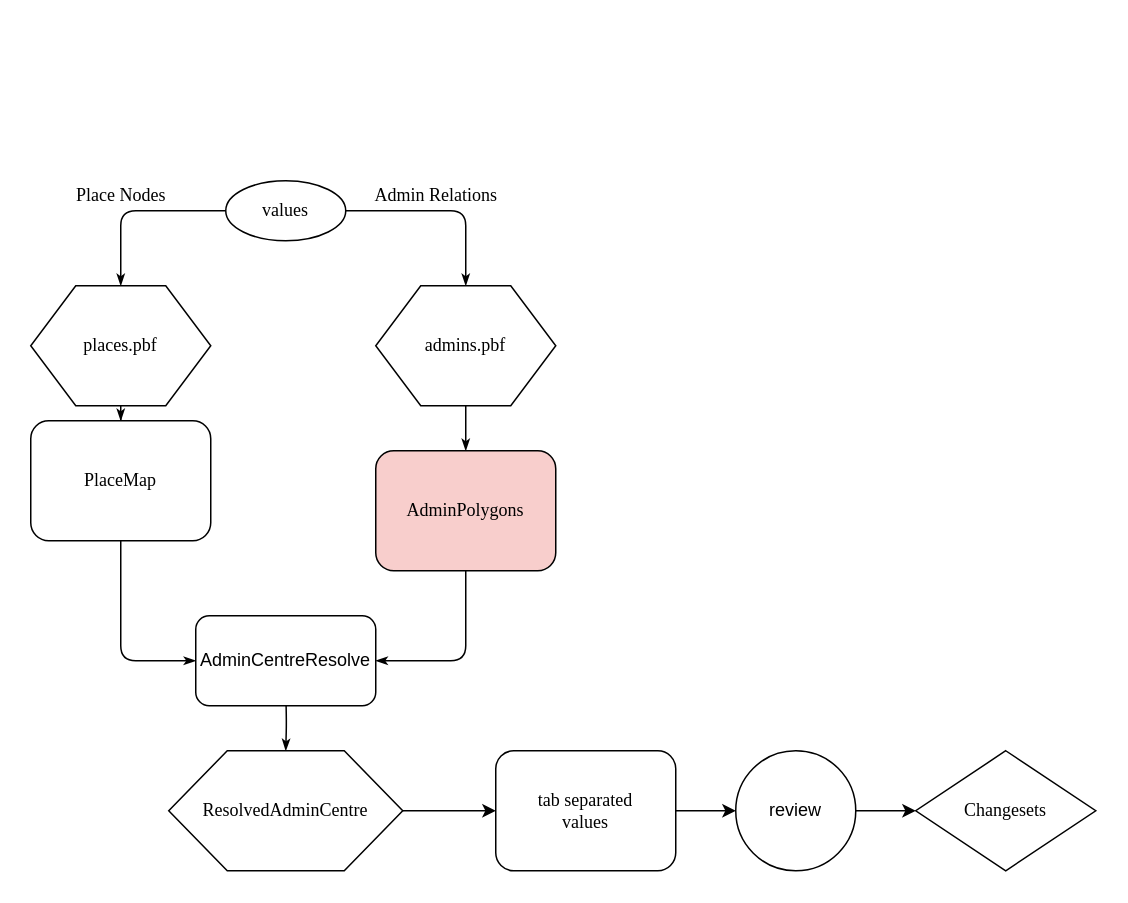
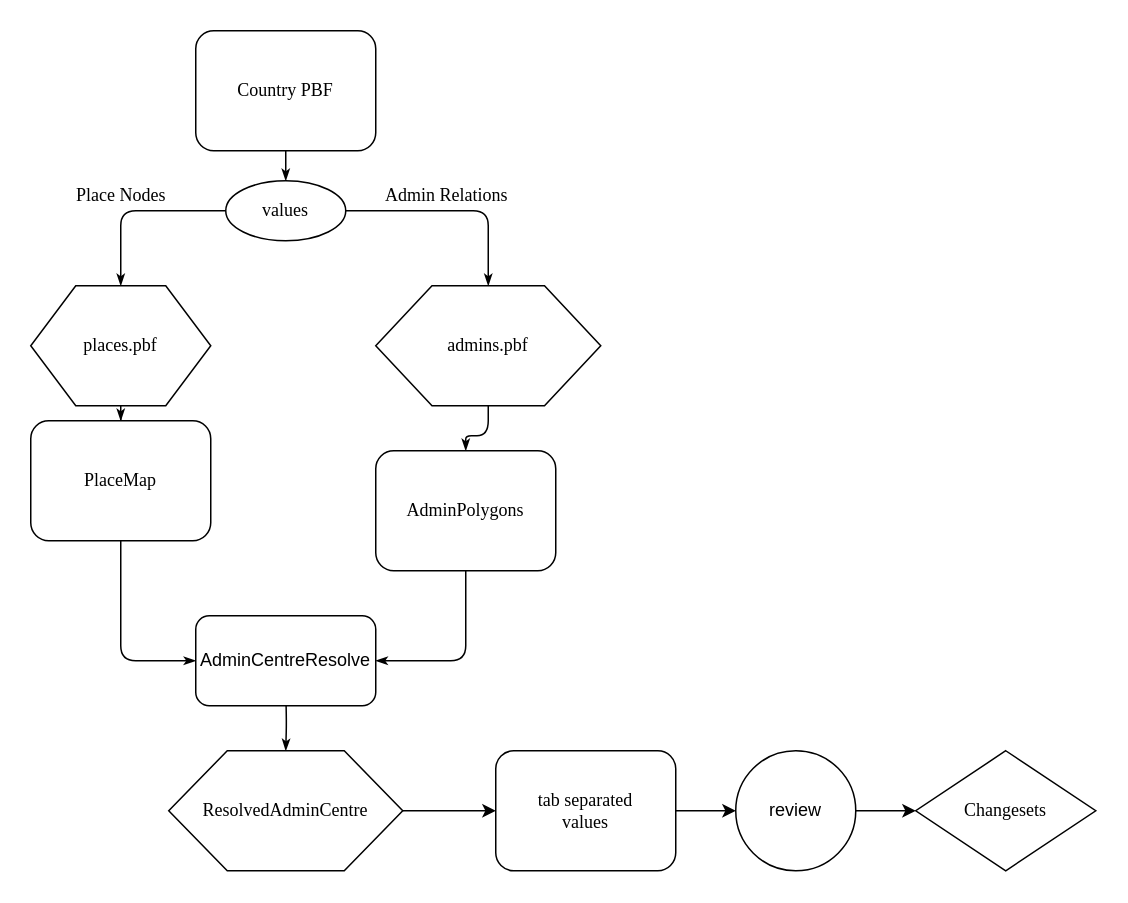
  <mxCell id="0" />
  <mxCell id="1" parent="0" />
+ <mxCell id="2" style="edgeStyle=orthogonalEdgeStyle;rounded=1;html=1;labelBackgroundColor=none;startArrow=none;startFill=0;startSize=5;endArrow=classicThin;endFill=1;endSize=5;jettySize=auto;orthogonalLoop=1;strokeWidth=1;fontFamily=Verdana;fontSize=8" parent="1" source="3" target="6" edge="1"><mxGeometry relative="1" as="geometry" /></mxCell>
+ <mxCell id="3" value="Country PBF" style="rounded=1;whiteSpace=wrap;html=1;shadow=0;labelBackgroundColor=none;strokeWidth=1;fontFamily=Verdana;fontSize=12;align=center;" parent="1" vertex="1"><mxGeometry x="130" y="20" width="120" height="80" as="geometry" /></mxCell>
  <mxCell id="4" value="Admin Relations" style="edgeStyle=orthogonalEdgeStyle;rounded=1;html=1;labelBackgroundColor=none;startArrow=none;startFill=0;startSize=5;endArrow=classicThin;endFill=1;endSize=5;jettySize=auto;orthogonalLoop=1;strokeWidth=1;fontFamily=Verdana;fontSize=12;" parent="1" source="6" target="10" edge="1"><mxGeometry x="-0.077" y="10" relative="1" as="geometry"><mxPoint as="offset" /></mxGeometry></mxCell>
  <mxCell id="5" value="Place Nodes" style="edgeStyle=orthogonalEdgeStyle;rounded=1;html=1;labelBackgroundColor=none;startArrow=none;startFill=0;startSize=5;endArrow=classicThin;endFill=1;endSize=5;jettySize=auto;orthogonalLoop=1;strokeWidth=1;fontFamily=Verdana;fontSize=12;" parent="1" source="6" target="8" edge="1"><mxGeometry x="0.167" y="-10" relative="1" as="geometry"><mxPoint x="10" y="-10" as="offset" /></mxGeometry></mxCell>
  <mxCell id="6" value="values" style="ellipse;whiteSpace=wrap;html=1;rounded=1;shadow=0;labelBackgroundColor=none;strokeWidth=1;fontFamily=Verdana;fontSize=12;align=center;" parent="1" vertex="1"><mxGeometry x="150" y="120" width="80" height="40" as="geometry" /></mxCell>
  <mxCell id="7" style="edgeStyle=orthogonalEdgeStyle;rounded=1;html=1;labelBackgroundColor=none;startArrow=none;startFill=0;startSize=5;endArrow=classicThin;endFill=1;endSize=5;jettySize=auto;orthogonalLoop=1;strokeWidth=1;fontFamily=Verdana;fontSize=8" parent="1" source="8" target="12" edge="1"><mxGeometry relative="1" as="geometry" /></mxCell>
  <mxCell id="8" value="places.pbf" style="shape=hexagon;perimeter=hexagonPerimeter;whiteSpace=wrap;html=1;rounded=0;shadow=0;labelBackgroundColor=none;strokeWidth=1;fontFamily=Verdana;fontSize=12;align=center;" parent="1" vertex="1"><mxGeometry x="20" y="190" width="120" height="80" as="geometry" /></mxCell>
  <mxCell id="9" style="edgeStyle=orthogonalEdgeStyle;rounded=1;html=1;labelBackgroundColor=none;startArrow=none;startFill=0;startSize=5;endArrow=classicThin;endFill=1;endSize=5;jettySize=auto;orthogonalLoop=1;strokeWidth=1;fontFamily=Verdana;fontSize=8" parent="1" source="10" target="14" edge="1"><mxGeometry relative="1" as="geometry" /></mxCell>
- <mxCell id="10" value="admins.pbf" style="shape=hexagon;perimeter=hexagonPerimeter;whiteSpace=wrap;html=1;rounded=0;shadow=0;labelBackgroundColor=none;strokeWidth=1;fontFamily=Verdana;fontSize=12;align=center;" parent="1" vertex="1"><mxGeometry x="250" y="190" width="120" height="80" as="geometry" /></mxCell>
+ <mxCell id="10" value="admins.pbf" style="shape=hexagon;perimeter=hexagonPerimeter;whiteSpace=wrap;html=1;rounded=0;shadow=0;labelBackgroundColor=none;strokeWidth=1;fontFamily=Verdana;fontSize=12;align=center;" parent="1" vertex="1"><mxGeometry x="250" y="190" width="150" height="80" as="geometry" /></mxCell>
  <mxCell id="11" style="edgeStyle=orthogonalEdgeStyle;rounded=1;html=1;labelBackgroundColor=none;startArrow=none;startFill=0;startSize=5;endArrow=classicThin;endFill=1;endSize=5;jettySize=auto;orthogonalLoop=1;strokeWidth=1;fontFamily=Verdana;fontSize=8;entryX=0;entryY=0.5;entryDx=0;entryDy=0;" parent="1" source="12" target="18" edge="1"><mxGeometry relative="1" as="geometry"><Array as="points"><mxPoint x="80" y="440" /></Array><mxPoint x="170" y="440" as="targetPoint" /></mxGeometry></mxCell>
  <mxCell id="12" value="PlaceMap" style="rounded=1;whiteSpace=wrap;html=1;shadow=0;labelBackgroundColor=none;strokeWidth=1;fontFamily=Verdana;fontSize=12;align=center;" parent="1" vertex="1"><mxGeometry x="20" y="280" width="120" height="80" as="geometry" /></mxCell>
  <mxCell id="13" style="edgeStyle=orthogonalEdgeStyle;rounded=1;html=1;labelBackgroundColor=none;startArrow=none;startFill=0;startSize=5;endArrow=classicThin;endFill=1;endSize=5;jettySize=auto;orthogonalLoop=1;strokeWidth=1;fontFamily=Verdana;fontSize=8;entryX=1;entryY=0.5;entryDx=0;entryDy=0;" parent="1" source="14" target="18" edge="1"><mxGeometry relative="1" as="geometry"><Array as="points"><mxPoint x="310" y="440" /></Array><mxPoint x="210" y="440" as="targetPoint" /></mxGeometry></mxCell>
- <mxCell id="14" value="AdminPolygons" style="rounded=1;whiteSpace=wrap;html=1;shadow=0;labelBackgroundColor=none;strokeWidth=1;fontFamily=Verdana;fontSize=12;align=center;fillColor=#f8cecc;" parent="1" vertex="1"><mxGeometry x="250" y="300" width="120" height="80" as="geometry" /></mxCell>
+ <mxCell id="14" value="AdminPolygons" style="rounded=1;whiteSpace=wrap;html=1;shadow=0;labelBackgroundColor=none;strokeWidth=1;fontFamily=Verdana;fontSize=12;align=center;" parent="1" vertex="1"><mxGeometry x="250" y="300" width="120" height="80" as="geometry" /></mxCell>
  <mxCell id="15" style="edgeStyle=orthogonalEdgeStyle;rounded=1;html=1;labelBackgroundColor=none;startArrow=none;startFill=0;startSize=5;endArrow=classicThin;endFill=1;endSize=5;jettySize=auto;orthogonalLoop=1;strokeWidth=1;fontFamily=Verdana;fontSize=8" parent="1" target="17" edge="1"><mxGeometry relative="1" as="geometry"><mxPoint x="190" y="460" as="sourcePoint" /></mxGeometry></mxCell>
  <mxCell id="16" value="" style="edgeStyle=orthogonalEdgeStyle;rounded=0;orthogonalLoop=1;jettySize=auto;html=1;" edge="1" parent="1" source="17" target="20"><mxGeometry relative="1" as="geometry" /></mxCell>
  <mxCell id="17" value="ResolvedAdminCentre" style="shape=hexagon;perimeter=hexagonPerimeter;whiteSpace=wrap;html=1;rounded=0;shadow=0;labelBackgroundColor=none;strokeWidth=1;fontFamily=Verdana;fontSize=12;align=center;" parent="1" vertex="1"><mxGeometry x="112" y="500" width="156" height="80" as="geometry" /></mxCell>
  <mxCell id="18" value="AdminCentreResolve" style="rounded=1;whiteSpace=wrap;html=1;" vertex="1" parent="1"><mxGeometry x="130" y="410" width="120" height="60" as="geometry" /></mxCell>
  <mxCell id="19" value="" style="edgeStyle=orthogonalEdgeStyle;rounded=0;orthogonalLoop=1;jettySize=auto;html=1;" edge="1" parent="1" source="20"><mxGeometry relative="1" as="geometry"><mxPoint x="490" y="540" as="targetPoint" /></mxGeometry></mxCell>
  <mxCell id="20" value="tab separated &lt;br&gt;values" style="rounded=1;whiteSpace=wrap;html=1;shadow=0;labelBackgroundColor=none;strokeWidth=1;fontFamily=Verdana;fontSize=12;align=center;" vertex="1" parent="1"><mxGeometry x="330" y="500" width="120" height="80" as="geometry" /></mxCell>
  <mxCell id="21" value="Changesets" style="rhombus;whiteSpace=wrap;html=1;shadow=0;labelBackgroundColor=none;strokeWidth=1;fontFamily=Verdana;fontSize=12;align=center;" vertex="1" parent="1"><mxGeometry x="610" y="500" width="120" height="80" as="geometry" /></mxCell>
  <mxCell id="22" value="" style="edgeStyle=orthogonalEdgeStyle;rounded=0;orthogonalLoop=1;jettySize=auto;html=1;" edge="1" parent="1" source="23" target="21"><mxGeometry relative="1" as="geometry" /></mxCell>
  <mxCell id="23" value="review" style="ellipse;whiteSpace=wrap;html=1;" vertex="1" parent="1"><mxGeometry x="490" y="500" width="80" height="80" as="geometry" /></mxCell>
